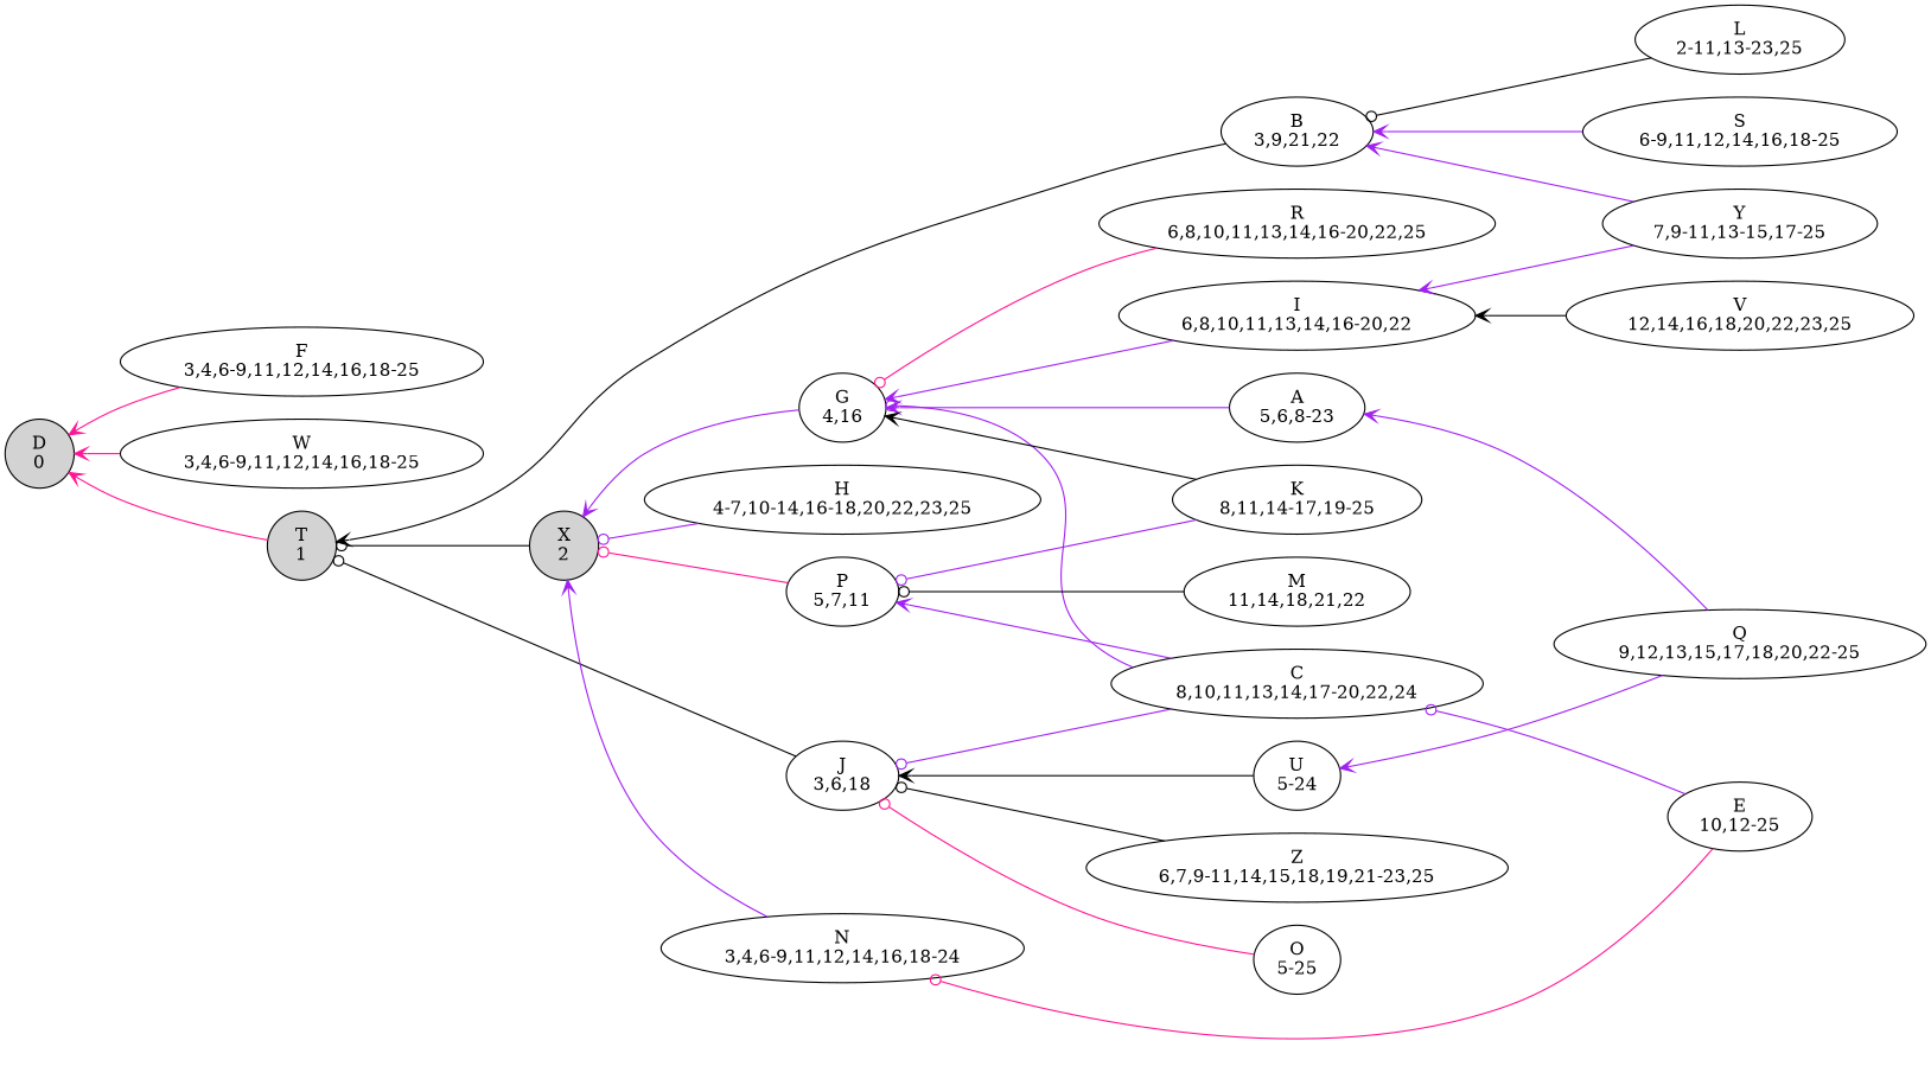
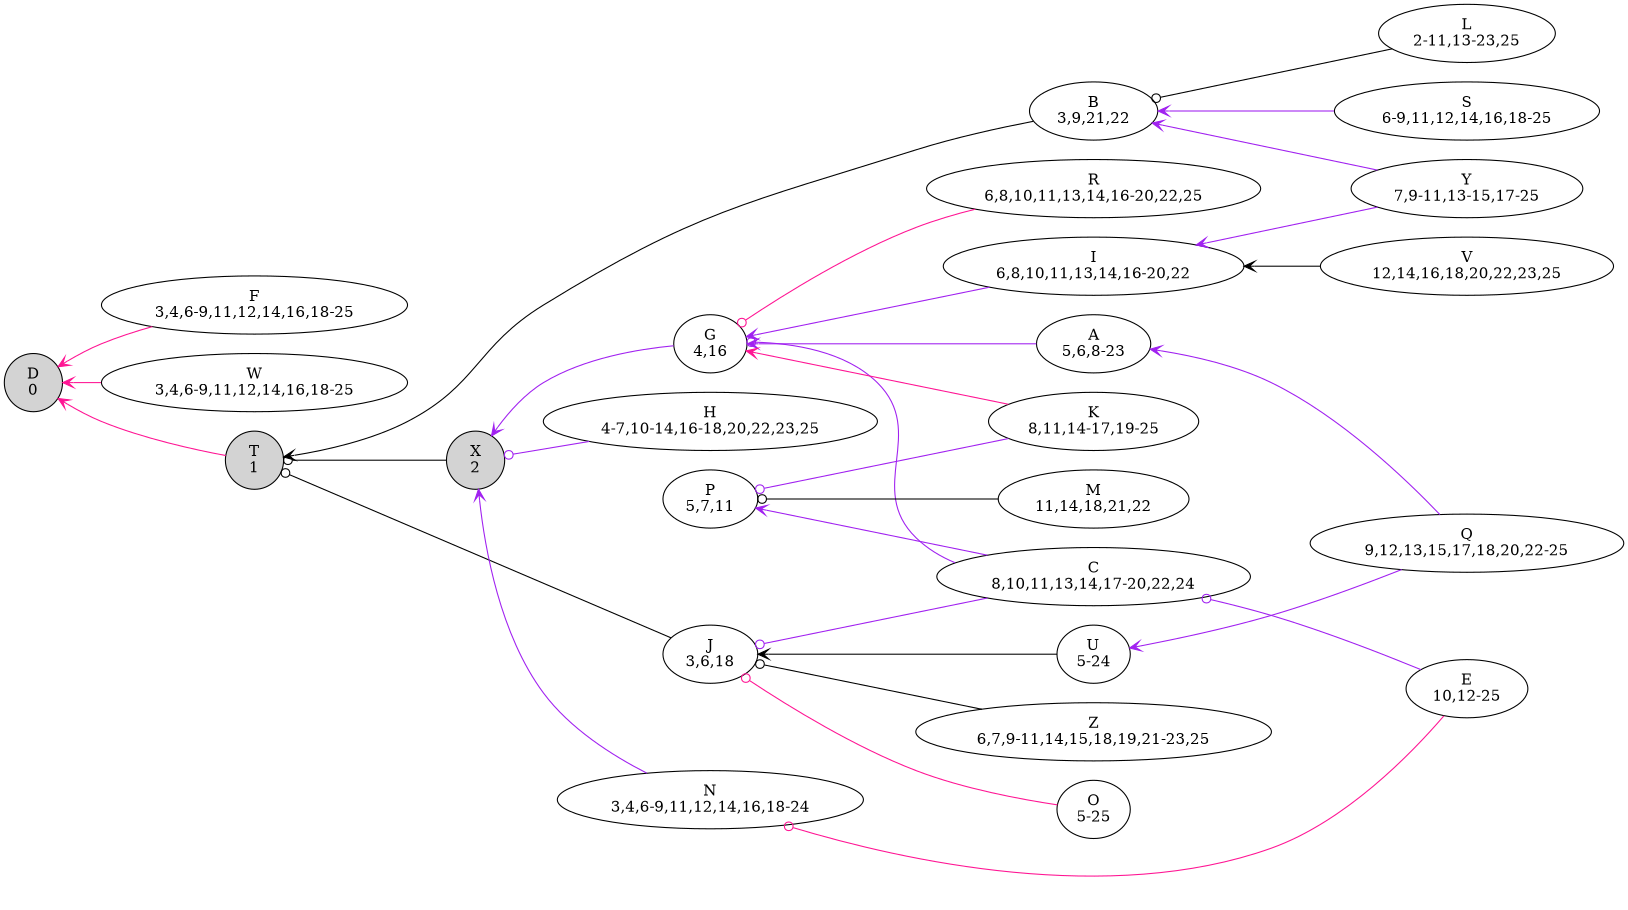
  digraph {
    rankdir=RL
    edge [arrowhead=vee color=purple]
    n1 [label="A\n5,6,8-23"]
    n2 [label="G\n4,16"]
    n3 [label="X\n2" style=filled]
    n4 [label="T\n1" style=filled]
    n5 [label="B\n3,9,21,22"]
    n6 [label="D\n0" style=filled]
    n7 [label="C\n8,10,11,13,14,17-20,22,24"]
    n8 [label="J\n3,6,18"]
    n9 [label="P\n5,7,11"]
    n10 [label="E\n10,12-25"]
    n11 [label="N\n3,4,6-9,11,12,14,16,18-24"]
    n12 [label="F\n3,4,6-9,11,12,14,16,18-25"]
    n13 [label="H\n4-7,10-14,16-18,20,22,23,25"]
    n14 [label="I\n6,8,10,11,13,14,16-20,22"]
    n15 [label="K\n8,11,14-17,19-25"]
    n16 [label="L\n2-11,13-23,25"]
    n17 [label="M\n11,14,18,21,22"]
    n18 [label="O\n5-25"]
    n19 [label="Q\n9,12,13,15,17,18,20,22-25"]
    n20 [label="U\n5-24"]
    n21 [label="R\n6,8,10,11,13,14,16-20,22,25"]
    n22 [label="S\n6-9,11,12,14,16,18-25"]
    n23 [label="V\n12,14,16,18,20,22,23,25"]
    n24 [label="W\n3,4,6-9,11,12,14,16,18-25"]
    n25 [label="Y\n7,9-11,13-15,17-25"]
    n26 [label="Z\n6,7,9-11,14,15,18,19,21-23,25"]
    n1 -> n2
    n2 -> n3
    n3 -> n4 [arrowhead=odot color=black]
    n4 -> n6 [color=deeppink]
    n5 -> n4 [color=black]
    n7 -> n2 [arrowhead=odot]
    n7 -> n8 [arrowhead=odot]
    n7 -> n9
    n8 -> n4 [arrowhead=odot color=black]
-   n9 -> n3 [arrowhead=odot color=deeppink]
    n10 -> n7 [arrowhead=odot]
    n10 -> n11 [arrowhead=odot color=deeppink]
    n11 -> n3
    n12 -> n6 [color=deeppink]
    n13 -> n3 [arrowhead=odot]
    n14 -> n2
-   n15 -> n2 [color=black]
+   n15 -> n2 [color=deeppink]
    n15 -> n9 [arrowhead=odot]
    n16 -> n5 [arrowhead=odot color=black]
    n17 -> n9 [arrowhead=odot color=black]
    n18 -> n8 [arrowhead=odot color=deeppink]
    n19 -> n1
    n19 -> n20
    n20 -> n8 [color=black]
    n21 -> n2 [arrowhead=odot color=deeppink]
    n22 -> n5
    n23 -> n14 [color=black]
    n24 -> n6 [color=deeppink]
    n25 -> n5
    n25 -> n14
    n26 -> n8 [arrowhead=odot color=black]
  }
